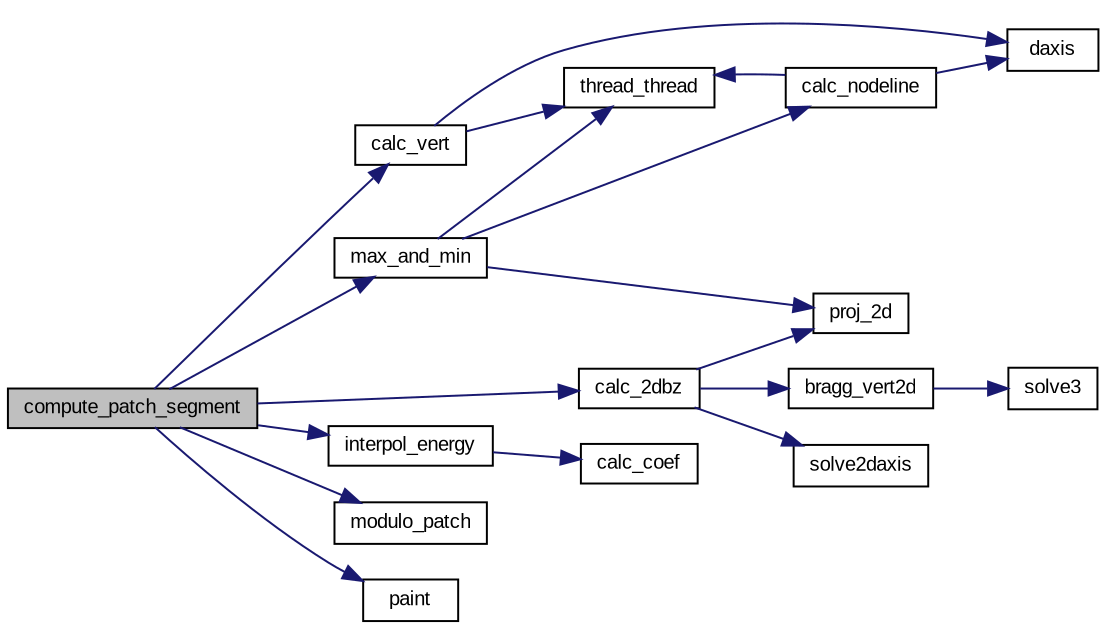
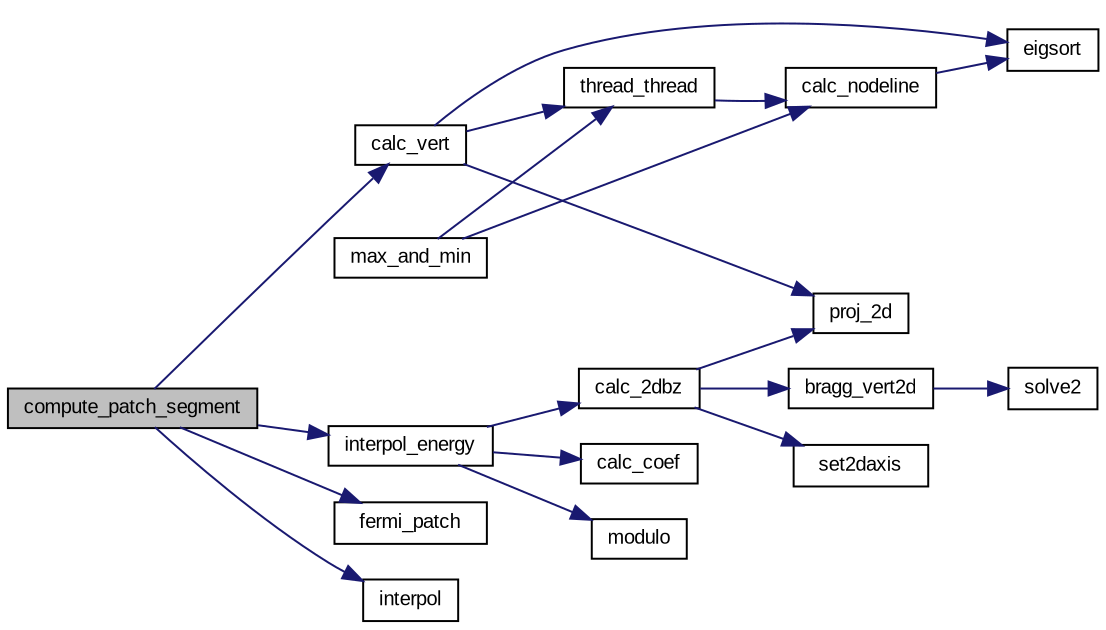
  digraph {
    fontname="Liberation Sans"
    rankdir=LR
    node [color=black fillcolor=white fontname="Liberation Sans" fontsize=10 shape=record style=filled]
    edge [color=midnightblue fontname="Liberation Sans" fontsize=10 labelfontname=Helvetica labelfontsize=10 style=solid]
    n1 [fillcolor=grey75 fontcolor=black height=0.2 label=compute_patch_segment width=0.4]
    n2 [height=0.2 label=calc_2dbz width=0.4]
    n3 [height=0.2 label=calc_vert width=0.4]
-   n4 [height=0.2 label=modulo_patch width=0.4]
+   n4 [height=0.2 label=fermi_patch width=0.4]
    n5 [height=0.2 label=interpol_energy width=0.4]
    n6 [height=0.2 label=max_and_min width=0.4]
-   n7 [height=0.2 label=paint width=0.4]
+   n7 [height=0.2 label=interpol width=0.4]
    n8 [height=0.2 label=bragg_vert2d width=0.4]
    n9 [height=0.2 label=proj_2d width=0.4]
-   n10 [height=0.2 label=solve2daxis width=0.4]
+   n10 [height=0.2 label=set2daxis width=0.4]
    n11 [height=0.2 label=calc_nodeline width=0.4]
-   n12 [height=0.2 label=daxis width=0.4]
+   n12 [height=0.2 label=eigsort width=0.4]
    n13 [height=0.2 label=thread_thread width=0.4]
    n14 [height=0.2 label=calc_coef width=0.4]
-   n16 [height=0.2 label=solve3 width=0.4]
-   n1 -> n2
+   n15 [height=0.2 label=modulo width=0.4]
+   n16 [height=0.2 label=solve2 width=0.4]
+   n5 -> n2
    n1 -> n3
    n1 -> n4
    n1 -> n5
-   n1 -> n6
    n1 -> n7
    n2 -> n8
    n2 -> n9
    n2 -> n10
-   n6 -> n9
+   n3 -> n9
    n3 -> n12
    n3 -> n13
    n5 -> n14
+   n5 -> n15
    n6 -> n11
    n6 -> n13
    n8 -> n16
    n11 -> n12
-   n11 -> n13
+   n13 -> n11
  }
